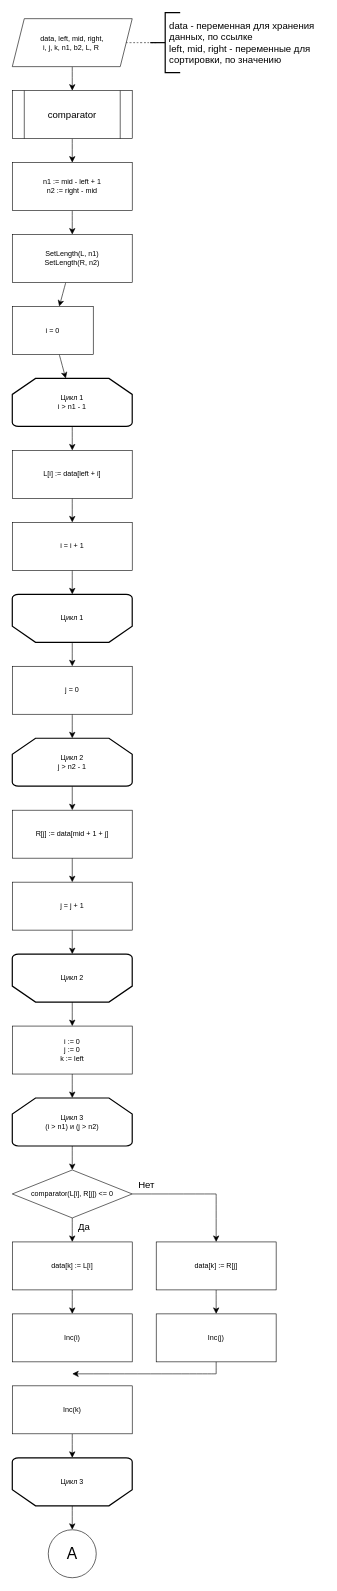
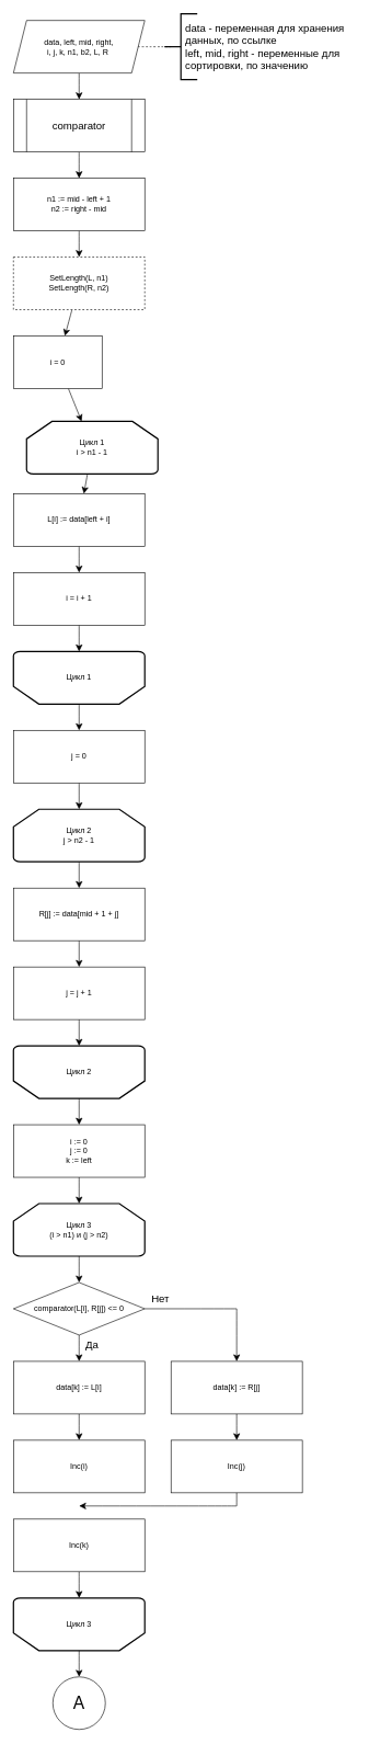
  <mxCell id="0" />
  <mxCell id="1" parent="0" />
  <mxCell id="2" style="edgeStyle=none;curved=1;rounded=0;orthogonalLoop=1;jettySize=auto;html=1;entryX=0.5;entryY=0;entryDx=0;entryDy=0;fontSize=12;startSize=8;endSize=8;" edge="1" parent="1" source="3" target="5"><mxGeometry relative="1" as="geometry" /></mxCell>
  <mxCell id="3" value="data, left, mid, right,&lt;div&gt;i, j, k, n1, b2, L, R&amp;nbsp;&lt;/div&gt;" style="shape=parallelogram;perimeter=parallelogramPerimeter;whiteSpace=wrap;html=1;fixedSize=1;" vertex="1" parent="1"><mxGeometry x="20" y="30" width="200" height="80" as="geometry" /></mxCell>
  <mxCell id="4" style="edgeStyle=none;curved=1;rounded=0;orthogonalLoop=1;jettySize=auto;html=1;fontSize=12;startSize=8;endSize=8;" edge="1" parent="1" source="5" target="11"><mxGeometry relative="1" as="geometry" /></mxCell>
  <mxCell id="5" value="" style="shape=process;whiteSpace=wrap;html=1;backgroundOutline=1;" vertex="1" parent="1"><mxGeometry x="20" y="150" width="200" height="80" as="geometry" /></mxCell>
  <mxCell id="6" value="comparator" style="text;html=1;align=center;verticalAlign=middle;whiteSpace=wrap;rounded=0;fontSize=16;" vertex="1" parent="1"><mxGeometry x="90" y="175" width="60" height="30" as="geometry" /></mxCell>
  <mxCell id="7" value="" style="endArrow=none;dashed=1;html=1;rounded=0;fontSize=12;startSize=8;endSize=8;curved=1;entryX=1;entryY=0.5;entryDx=0;entryDy=0;" edge="1" parent="1"><mxGeometry width="50" height="50" relative="1" as="geometry"><mxPoint x="260" y="70" as="sourcePoint" /><mxPoint x="210" y="70" as="targetPoint" /></mxGeometry></mxCell>
  <mxCell id="8" value="" style="strokeWidth=2;html=1;shape=mxgraph.flowchart.annotation_2;align=left;labelPosition=right;pointerEvents=1;" vertex="1" parent="1"><mxGeometry x="250" y="20" width="50" height="100" as="geometry" /></mxCell>
  <mxCell id="9" value="&lt;div style=&quot;&quot;&gt;&lt;span style=&quot;background-color: initial;&quot;&gt;data - переменная для хранения данных, по ссылке&lt;/span&gt;&lt;/div&gt;&lt;div&gt;left, mid, right - переменные для сортировки, по значению&lt;/div&gt;" style="text;html=1;align=left;verticalAlign=middle;whiteSpace=wrap;rounded=0;fontSize=16;" vertex="1" parent="1"><mxGeometry x="280" y="20" width="260" height="100" as="geometry" /></mxCell>
  <mxCell id="10" value="" style="edgeStyle=none;curved=1;rounded=0;orthogonalLoop=1;jettySize=auto;html=1;fontSize=12;startSize=8;endSize=8;" edge="1" parent="1" source="11" target="13"><mxGeometry relative="1" as="geometry" /></mxCell>
  <mxCell id="11" value="&lt;div&gt;n1 := mid - left + 1&lt;/div&gt;&lt;div&gt;&lt;span style=&quot;background-color: initial;&quot;&gt;n2 := right - mid&lt;/span&gt;&lt;/div&gt;" style="rounded=0;whiteSpace=wrap;html=1;" vertex="1" parent="1"><mxGeometry x="20" y="270" width="200" height="80" as="geometry" /></mxCell>
  <mxCell id="12" value="" style="edgeStyle=none;curved=1;rounded=0;orthogonalLoop=1;jettySize=auto;html=1;fontSize=12;startSize=8;endSize=8;" edge="1" parent="1" source="13" target="15"><mxGeometry relative="1" as="geometry" /></mxCell>
- <mxCell id="13" value="&lt;div&gt;SetLength(L, n1)&lt;/div&gt;&lt;div&gt;&lt;span style=&quot;background-color: initial;&quot;&gt;SetLength(R, n2)&lt;/span&gt;&lt;/div&gt;" style="rounded=0;whiteSpace=wrap;html=1;" vertex="1" parent="1"><mxGeometry x="20" y="390" width="200" height="80" as="geometry" /></mxCell>
+ <mxCell id="13" value="&lt;div&gt;SetLength(L, n1)&lt;/div&gt;&lt;div&gt;&lt;span style=&quot;background-color: initial;&quot;&gt;SetLength(R, n2)&lt;/span&gt;&lt;/div&gt;" style="rounded=0;whiteSpace=wrap;html=1;dashed=1;" vertex="1" parent="1"><mxGeometry x="20" y="390" width="200" height="80" as="geometry" /></mxCell>
  <mxCell id="14" value="" style="edgeStyle=none;curved=1;rounded=0;orthogonalLoop=1;jettySize=auto;html=1;fontSize=12;startSize=8;endSize=8;" edge="1" parent="1" source="15" target="17"><mxGeometry relative="1" as="geometry" /></mxCell>
  <mxCell id="15" value="i = 0" style="rounded=0;whiteSpace=wrap;html=1;" vertex="1" parent="1"><mxGeometry x="20" y="510" width="135" height="80" as="geometry" /></mxCell>
  <mxCell id="16" value="" style="edgeStyle=none;curved=1;rounded=0;orthogonalLoop=1;jettySize=auto;html=1;fontSize=12;startSize=8;endSize=8;" edge="1" parent="1" source="17" target="19"><mxGeometry relative="1" as="geometry" /></mxCell>
- <mxCell id="17" value="Цикл 1&lt;div&gt;i &amp;gt; n1 - 1&lt;/div&gt;" style="strokeWidth=2;html=1;shape=mxgraph.flowchart.loop_limit;whiteSpace=wrap;" vertex="1" parent="1"><mxGeometry x="20" y="630" width="200" height="80" as="geometry" /></mxCell>
+ <mxCell id="17" value="Цикл 1&lt;div&gt;i &amp;gt; n1 - 1&lt;/div&gt;" style="strokeWidth=2;html=1;shape=mxgraph.flowchart.loop_limit;whiteSpace=wrap;" vertex="1" parent="1"><mxGeometry x="40" y="640" width="200" height="80" as="geometry" /></mxCell>
  <mxCell id="18" value="" style="edgeStyle=none;curved=1;rounded=0;orthogonalLoop=1;jettySize=auto;html=1;fontSize=12;startSize=8;endSize=8;" edge="1" parent="1" source="19" target="21"><mxGeometry relative="1" as="geometry" /></mxCell>
  <mxCell id="19" value="L[i] := data[left + i]" style="rounded=0;whiteSpace=wrap;html=1;" vertex="1" parent="1"><mxGeometry x="20" y="750" width="200" height="80" as="geometry" /></mxCell>
  <mxCell id="20" value="" style="edgeStyle=none;curved=1;rounded=0;orthogonalLoop=1;jettySize=auto;html=1;fontSize=12;startSize=8;endSize=8;" edge="1" parent="1" source="21" target="23"><mxGeometry relative="1" as="geometry" /></mxCell>
  <mxCell id="21" value="i = i + 1" style="rounded=0;whiteSpace=wrap;html=1;" vertex="1" parent="1"><mxGeometry x="20" y="870" width="200" height="80" as="geometry" /></mxCell>
  <mxCell id="22" value="" style="edgeStyle=none;curved=1;rounded=0;orthogonalLoop=1;jettySize=auto;html=1;fontSize=12;startSize=8;endSize=8;" edge="1" parent="1" source="23" target="33"><mxGeometry relative="1" as="geometry" /></mxCell>
  <mxCell id="23" value="Цикл 1" style="strokeWidth=2;html=1;shape=mxgraph.flowchart.loop_limit;whiteSpace=wrap;direction=west;" vertex="1" parent="1"><mxGeometry x="20" y="990" width="200" height="80" as="geometry" /></mxCell>
  <mxCell id="24" value="" style="edgeStyle=none;curved=1;rounded=0;orthogonalLoop=1;jettySize=auto;html=1;fontSize=12;startSize=8;endSize=8;" edge="1" parent="1" source="25" target="27"><mxGeometry relative="1" as="geometry" /></mxCell>
  <mxCell id="25" value="Цикл 2&lt;div&gt;j &amp;gt; n2 - 1&lt;/div&gt;" style="strokeWidth=2;html=1;shape=mxgraph.flowchart.loop_limit;whiteSpace=wrap;" vertex="1" parent="1"><mxGeometry x="20" y="1230" width="200" height="80" as="geometry" /></mxCell>
  <mxCell id="26" value="" style="edgeStyle=none;curved=1;rounded=0;orthogonalLoop=1;jettySize=auto;html=1;fontSize=12;startSize=8;endSize=8;" edge="1" parent="1" source="27" target="29"><mxGeometry relative="1" as="geometry" /></mxCell>
  <mxCell id="27" value="R[j] := data[mid + 1 + j]" style="rounded=0;whiteSpace=wrap;html=1;" vertex="1" parent="1"><mxGeometry x="20" y="1350" width="200" height="80" as="geometry" /></mxCell>
  <mxCell id="28" value="" style="edgeStyle=none;curved=1;rounded=0;orthogonalLoop=1;jettySize=auto;html=1;fontSize=12;startSize=8;endSize=8;" edge="1" parent="1" source="29" target="31"><mxGeometry relative="1" as="geometry" /></mxCell>
  <mxCell id="29" value="j = j + 1" style="rounded=0;whiteSpace=wrap;html=1;" vertex="1" parent="1"><mxGeometry x="20" y="1470" width="200" height="80" as="geometry" /></mxCell>
  <mxCell id="30" value="" style="edgeStyle=none;curved=1;rounded=0;orthogonalLoop=1;jettySize=auto;html=1;fontSize=12;startSize=8;endSize=8;" edge="1" parent="1" source="31" target="35"><mxGeometry relative="1" as="geometry" /></mxCell>
  <mxCell id="31" value="Цикл 2" style="strokeWidth=2;html=1;shape=mxgraph.flowchart.loop_limit;whiteSpace=wrap;direction=west;" vertex="1" parent="1"><mxGeometry x="20" y="1590" width="200" height="80" as="geometry" /></mxCell>
  <mxCell id="32" value="" style="edgeStyle=none;curved=1;rounded=0;orthogonalLoop=1;jettySize=auto;html=1;fontSize=12;startSize=8;endSize=8;" edge="1" parent="1" source="33" target="25"><mxGeometry relative="1" as="geometry" /></mxCell>
  <mxCell id="33" value="j = 0" style="rounded=0;whiteSpace=wrap;html=1;" vertex="1" parent="1"><mxGeometry x="20" y="1110" width="200" height="80" as="geometry" /></mxCell>
  <mxCell id="34" value="" style="edgeStyle=none;curved=1;rounded=0;orthogonalLoop=1;jettySize=auto;html=1;fontSize=12;startSize=8;endSize=8;" edge="1" parent="1" source="35" target="37"><mxGeometry relative="1" as="geometry" /></mxCell>
  <mxCell id="35" value="&lt;div&gt;i := 0&lt;/div&gt;&lt;div&gt;&lt;span style=&quot;background-color: initial;&quot;&gt;j := 0&lt;/span&gt;&lt;/div&gt;&lt;div&gt;&lt;span style=&quot;background-color: initial;&quot;&gt;k := left&lt;/span&gt;&lt;/div&gt;" style="rounded=0;whiteSpace=wrap;html=1;" vertex="1" parent="1"><mxGeometry x="20" y="1710" width="200" height="80" as="geometry" /></mxCell>
  <mxCell id="36" value="" style="edgeStyle=none;curved=1;rounded=0;orthogonalLoop=1;jettySize=auto;html=1;fontSize=12;startSize=8;endSize=8;" edge="1" parent="1" source="37" target="39"><mxGeometry relative="1" as="geometry" /></mxCell>
  <mxCell id="37" value="Цикл 3&lt;div&gt;(i &amp;gt; n1) и (j &amp;gt; n2)&lt;/div&gt;" style="strokeWidth=2;html=1;shape=mxgraph.flowchart.loop_limit;whiteSpace=wrap;" vertex="1" parent="1"><mxGeometry x="20" y="1830" width="200" height="80" as="geometry" /></mxCell>
  <mxCell id="38" value="" style="edgeStyle=none;curved=1;rounded=0;orthogonalLoop=1;jettySize=auto;html=1;fontSize=12;startSize=8;endSize=8;" edge="1" parent="1" source="39" target="41"><mxGeometry relative="1" as="geometry" /></mxCell>
  <mxCell id="39" value="comparator(L[i], R[j]) &amp;lt;= 0" style="rhombus;whiteSpace=wrap;html=1;" vertex="1" parent="1"><mxGeometry x="20" y="1950" width="200" height="80" as="geometry" /></mxCell>
  <mxCell id="40" value="" style="edgeStyle=none;curved=1;rounded=0;orthogonalLoop=1;jettySize=auto;html=1;fontSize=12;startSize=8;endSize=8;" edge="1" parent="1" source="41" target="46"><mxGeometry relative="1" as="geometry" /></mxCell>
  <mxCell id="41" value="data[k] := L[i]" style="rounded=0;whiteSpace=wrap;html=1;" vertex="1" parent="1"><mxGeometry x="20" y="2070" width="200" height="80" as="geometry" /></mxCell>
  <mxCell id="42" value="" style="edgeStyle=none;curved=1;rounded=0;orthogonalLoop=1;jettySize=auto;html=1;fontSize=12;startSize=8;endSize=8;" edge="1" parent="1" source="43" target="47"><mxGeometry relative="1" as="geometry" /></mxCell>
  <mxCell id="43" value="data[k] := R[j]" style="rounded=0;whiteSpace=wrap;html=1;" vertex="1" parent="1"><mxGeometry x="260" y="2070" width="200" height="80" as="geometry" /></mxCell>
  <mxCell id="44" value="" style="endArrow=none;html=1;rounded=0;fontSize=12;startSize=8;endSize=8;curved=1;entryX=1;entryY=0.5;entryDx=0;entryDy=0;" edge="1" parent="1" target="39"><mxGeometry width="50" height="50" relative="1" as="geometry"><mxPoint x="360" y="1990" as="sourcePoint" /><mxPoint x="240" y="1870" as="targetPoint" /></mxGeometry></mxCell>
  <mxCell id="45" value="" style="endArrow=classic;html=1;rounded=0;fontSize=12;startSize=8;endSize=8;curved=1;" edge="1" parent="1" target="43"><mxGeometry width="50" height="50" relative="1" as="geometry"><mxPoint x="360" y="1990" as="sourcePoint" /><mxPoint x="240" y="1870" as="targetPoint" /></mxGeometry></mxCell>
  <mxCell id="46" value="Inc(i)" style="rounded=0;whiteSpace=wrap;html=1;" vertex="1" parent="1"><mxGeometry x="20" y="2190" width="200" height="80" as="geometry" /></mxCell>
  <mxCell id="47" value="Inc(j)" style="rounded=0;whiteSpace=wrap;html=1;" vertex="1" parent="1"><mxGeometry x="260" y="2190" width="200" height="80" as="geometry" /></mxCell>
  <mxCell id="48" value="" style="edgeStyle=none;curved=1;rounded=0;orthogonalLoop=1;jettySize=auto;html=1;fontSize=12;startSize=8;endSize=8;" edge="1" parent="1" source="49" target="55"><mxGeometry relative="1" as="geometry" /></mxCell>
  <mxCell id="49" value="Inc(k)" style="rounded=0;whiteSpace=wrap;html=1;" vertex="1" parent="1"><mxGeometry x="20" y="2310" width="200" height="80" as="geometry" /></mxCell>
  <mxCell id="50" value="" style="endArrow=none;html=1;rounded=0;fontSize=12;startSize=8;endSize=8;curved=1;entryX=0.5;entryY=1;entryDx=0;entryDy=0;" edge="1" parent="1" target="47"><mxGeometry width="50" height="50" relative="1" as="geometry"><mxPoint x="360" y="2290" as="sourcePoint" /><mxPoint x="240" y="2180" as="targetPoint" /></mxGeometry></mxCell>
  <mxCell id="51" value="" style="endArrow=classic;html=1;rounded=0;fontSize=12;startSize=8;endSize=8;curved=1;" edge="1" parent="1"><mxGeometry width="50" height="50" relative="1" as="geometry"><mxPoint x="360" y="2290" as="sourcePoint" /><mxPoint x="120" y="2290" as="targetPoint" /></mxGeometry></mxCell>
  <mxCell id="52" value="Да" style="text;html=1;align=center;verticalAlign=middle;whiteSpace=wrap;rounded=0;fontSize=16;" vertex="1" parent="1"><mxGeometry x="110" y="2030" width="60" height="30" as="geometry" /></mxCell>
  <mxCell id="53" value="Нет" style="text;html=1;align=center;verticalAlign=middle;whiteSpace=wrap;rounded=0;fontSize=16;" vertex="1" parent="1"><mxGeometry x="214" y="1960" width="60" height="30" as="geometry" /></mxCell>
  <mxCell id="54" value="" style="edgeStyle=none;curved=1;rounded=0;orthogonalLoop=1;jettySize=auto;html=1;fontSize=12;startSize=8;endSize=8;" edge="1" parent="1" source="55" target="56"><mxGeometry relative="1" as="geometry" /></mxCell>
  <mxCell id="55" value="Цикл 3" style="strokeWidth=2;html=1;shape=mxgraph.flowchart.loop_limit;whiteSpace=wrap;direction=west;" vertex="1" parent="1"><mxGeometry x="20" y="2430" width="200" height="80" as="geometry" /></mxCell>
  <mxCell id="56" value="&lt;font style=&quot;font-size: 26px;&quot;&gt;А&lt;/font&gt;" style="ellipse;whiteSpace=wrap;html=1;aspect=fixed;" vertex="1" parent="1"><mxGeometry x="80" y="2550" width="80" height="80" as="geometry" /></mxCell>
